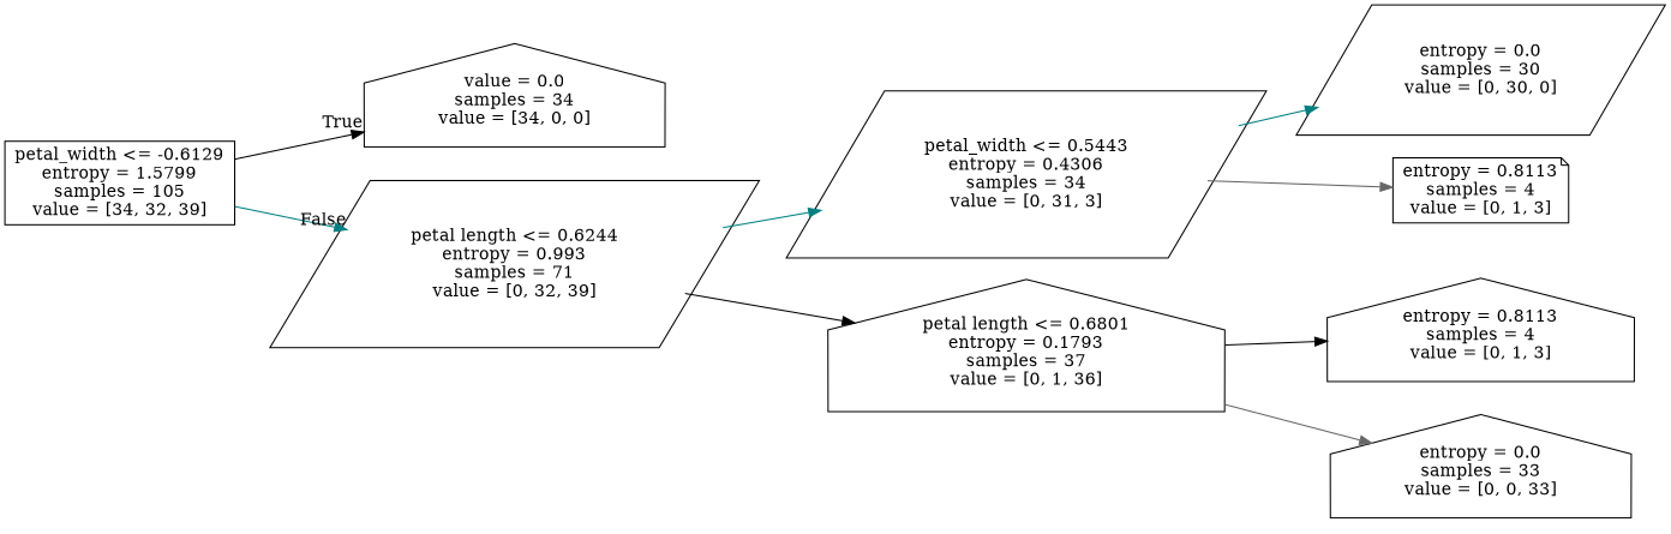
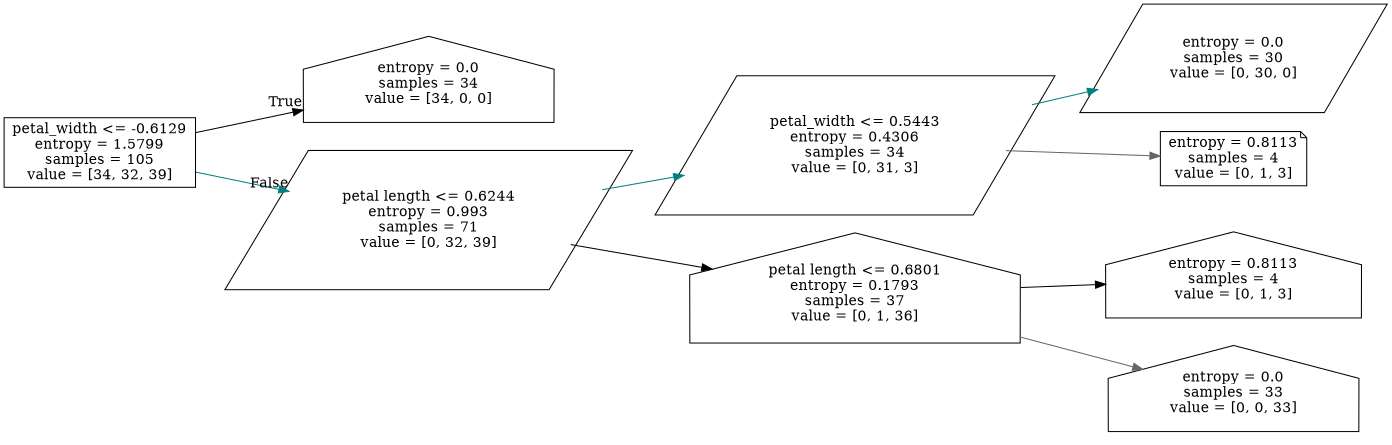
  digraph {
    rankdir=LR
    node [shape=house]
    edge [color=black]
    n1 [label="petal_width <= -0.6129\nentropy = 1.5799\nsamples = 105\nvalue = [34, 32, 39]" shape=box]
-   n2 [label="value = 0.0\nsamples = 34\nvalue = [34, 0, 0]"]
+   n2 [label="entropy = 0.0\nsamples = 34\nvalue = [34, 0, 0]"]
    n3 [label="petal length <= 0.6244\nentropy = 0.993\nsamples = 71\nvalue = [0, 32, 39]" shape=parallelogram]
    n4 [label="petal_width <= 0.5443\nentropy = 0.4306\nsamples = 34\nvalue = [0, 31, 3]" shape=parallelogram]
    n5 [label="petal length <= 0.6801\nentropy = 0.1793\nsamples = 37\nvalue = [0, 1, 36]"]
    n6 [label="entropy = 0.0\nsamples = 30\nvalue = [0, 30, 0]" shape=parallelogram]
    n7 [label="entropy = 0.8113\nsamples = 4\nvalue = [0, 1, 3]" shape=note]
    n8 [label="entropy = 0.8113\nsamples = 4\nvalue = [0, 1, 3]"]
    n9 [label="entropy = 0.0\nsamples = 33\nvalue = [0, 0, 33]"]
    n1 -> n2 [headlabel=True labelangle=45 labeldistance=2.5]
    n1 -> n3 [headlabel=False labelangle=-45 labeldistance=2.5 color=teal]
    n3 -> n4 [color=teal]
    n3 -> n5
    n4 -> n6 [color=teal]
    n4 -> n7 [color=gray40]
    n5 -> n8
    n5 -> n9 [color=gray40]
  }
